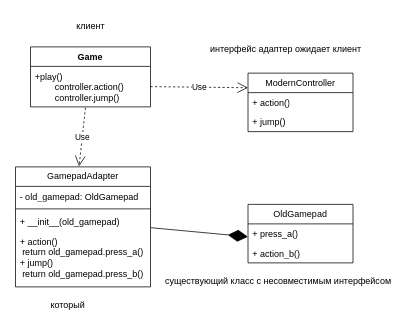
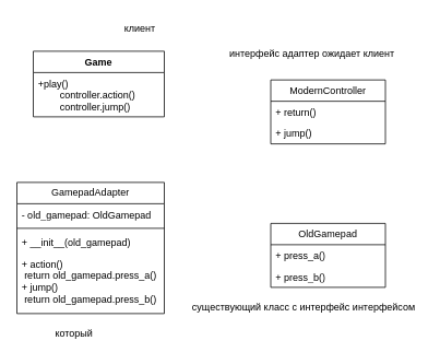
  <mxCell id="0" />
  <mxCell id="1" parent="0" />
  <mxCell id="2" value="OldGamepad" style="swimlane;fontStyle=0;childLayout=stackLayout;horizontal=1;startSize=26;fillColor=none;horizontalStack=0;resizeParent=1;resizeParentMax=0;resizeLast=0;collapsible=1;marginBottom=0;whiteSpace=wrap;html=1;" vertex="1" parent="1"><mxGeometry x="330" y="272" width="140" height="78" as="geometry" /></mxCell>
  <mxCell id="3" value="+ press_a()" style="text;strokeColor=none;fillColor=none;align=left;verticalAlign=top;spacingLeft=4;spacingRight=4;overflow=hidden;rotatable=0;points=[[0,0.5],[1,0.5]];portConstraint=eastwest;whiteSpace=wrap;html=1;" vertex="1" parent="2"><mxGeometry y="26" width="140" height="26" as="geometry" /></mxCell>
- <mxCell id="4" value="+ action_b()" style="text;strokeColor=none;fillColor=none;align=left;verticalAlign=top;spacingLeft=4;spacingRight=4;overflow=hidden;rotatable=0;points=[[0,0.5],[1,0.5]];portConstraint=eastwest;whiteSpace=wrap;html=1;" vertex="1" parent="2"><mxGeometry y="52" width="140" height="26" as="geometry" /></mxCell>
+ <mxCell id="4" value="+ press_b()" style="text;strokeColor=none;fillColor=none;align=left;verticalAlign=top;spacingLeft=4;spacingRight=4;overflow=hidden;rotatable=0;points=[[0,0.5],[1,0.5]];portConstraint=eastwest;whiteSpace=wrap;html=1;" vertex="1" parent="2"><mxGeometry y="52" width="140" height="26" as="geometry" /></mxCell>
  <mxCell id="5" value="ModernController" style="swimlane;fontStyle=0;childLayout=stackLayout;horizontal=1;startSize=26;fillColor=none;horizontalStack=0;resizeParent=1;resizeParentMax=0;resizeLast=0;collapsible=1;marginBottom=0;whiteSpace=wrap;html=1;" vertex="1" parent="1"><mxGeometry x="330" y="97" width="140" height="78" as="geometry" /></mxCell>
- <mxCell id="6" value="+ action()" style="text;strokeColor=none;fillColor=none;align=left;verticalAlign=top;spacingLeft=4;spacingRight=4;overflow=hidden;rotatable=0;points=[[0,0.5],[1,0.5]];portConstraint=eastwest;whiteSpace=wrap;html=1;" vertex="1" parent="5"><mxGeometry y="26" width="140" height="26" as="geometry" /></mxCell>
+ <mxCell id="6" value="+ return()" style="text;strokeColor=none;fillColor=none;align=left;verticalAlign=top;spacingLeft=4;spacingRight=4;overflow=hidden;rotatable=0;points=[[0,0.5],[1,0.5]];portConstraint=eastwest;whiteSpace=wrap;html=1;" vertex="1" parent="5"><mxGeometry y="26" width="140" height="26" as="geometry" /></mxCell>
  <mxCell id="7" value="+ jump()" style="text;strokeColor=none;fillColor=none;align=left;verticalAlign=top;spacingLeft=4;spacingRight=4;overflow=hidden;rotatable=0;points=[[0,0.5],[1,0.5]];portConstraint=eastwest;whiteSpace=wrap;html=1;" vertex="1" parent="5"><mxGeometry y="52" width="140" height="26" as="geometry" /></mxCell>
  <mxCell id="8" value="Game" style="swimlane;fontStyle=1;align=center;verticalAlign=top;childLayout=stackLayout;horizontal=1;startSize=26;horizontalStack=0;resizeParent=1;resizeParentMax=0;resizeLast=0;collapsible=1;marginBottom=0;whiteSpace=wrap;html=1;" vertex="1" parent="1"><mxGeometry x="40" y="62" width="160" height="80" as="geometry" /></mxCell>
  <mxCell id="9" value="&lt;div&gt;+play()&lt;/div&gt;&lt;div&gt;&lt;span style=&quot;white-space: pre;&quot;&gt;&#09;&lt;/span&gt;controller.action()&lt;/div&gt;&lt;div&gt;&lt;span style=&quot;white-space: pre;&quot;&gt;&#09;&lt;/span&gt;controller.jump()&lt;/div&gt;&lt;div&gt;&lt;br&gt;&lt;/div&gt;" style="text;strokeColor=none;fillColor=none;align=left;verticalAlign=top;spacingLeft=4;spacingRight=4;overflow=hidden;rotatable=0;points=[[0,0.5],[1,0.5]];portConstraint=eastwest;whiteSpace=wrap;html=1;" vertex="1" parent="8"><mxGeometry y="26" width="160" height="54" as="geometry" /></mxCell>
  <mxCell id="10" value="GamepadAdapter" style="swimlane;fontStyle=0;childLayout=stackLayout;horizontal=1;startSize=26;fillColor=none;horizontalStack=0;resizeParent=1;resizeParentMax=0;resizeLast=0;collapsible=1;marginBottom=0;whiteSpace=wrap;html=1;" vertex="1" parent="1"><mxGeometry x="20" y="222" width="180" height="160" as="geometry" /></mxCell>
  <mxCell id="11" value="- old_gamepad: OldGamepad" style="text;strokeColor=none;fillColor=none;align=left;verticalAlign=top;spacingLeft=4;spacingRight=4;overflow=hidden;rotatable=0;points=[[0,0.5],[1,0.5]];portConstraint=eastwest;whiteSpace=wrap;html=1;" vertex="1" parent="10"><mxGeometry y="26" width="180" height="26" as="geometry" /></mxCell>
  <mxCell id="12" value="" style="line;strokeWidth=1;fillColor=none;align=left;verticalAlign=middle;spacingTop=-1;spacingLeft=3;spacingRight=3;rotatable=0;labelPosition=right;points=[];portConstraint=eastwest;strokeColor=inherit;" vertex="1" parent="10"><mxGeometry y="52" width="180" height="8" as="geometry" /></mxCell>
  <mxCell id="13" value="+ __init__(old_gamepad)" style="text;strokeColor=none;fillColor=none;align=left;verticalAlign=top;spacingLeft=4;spacingRight=4;overflow=hidden;rotatable=0;points=[[0,0.5],[1,0.5]];portConstraint=eastwest;whiteSpace=wrap;html=1;" vertex="1" parent="10"><mxGeometry y="60" width="180" height="26" as="geometry" /></mxCell>
  <mxCell id="14" value="&lt;div&gt;+ action()&lt;/div&gt;&lt;div&gt;&amp;nbsp;return old_gamepad.press_a()&lt;br&gt;&lt;div&gt;+ jump()&lt;/div&gt;&lt;div&gt;&amp;nbsp;return old_gamepad.press_b()&lt;/div&gt;&lt;div&gt;&lt;br&gt;&lt;/div&gt;&lt;/div&gt;" style="text;strokeColor=none;fillColor=none;align=left;verticalAlign=top;spacingLeft=4;spacingRight=4;overflow=hidden;rotatable=0;points=[[0,0.5],[1,0.5]];portConstraint=eastwest;whiteSpace=wrap;html=1;" vertex="1" parent="10"><mxGeometry y="86" width="180" height="74" as="geometry" /></mxCell>
- <mxCell id="15" value="Use" style="endArrow=open;endSize=12;dashed=1;html=1;rounded=0;exitX=0.458;exitY=1.021;exitDx=0;exitDy=0;exitPerimeter=0;entryX=0.471;entryY=-0.004;entryDx=0;entryDy=0;entryPerimeter=0;" edge="1" parent="1" source="9" target="10"><mxGeometry width="160" relative="1" as="geometry"><mxPoint x="160" y="182" as="sourcePoint" /><mxPoint x="320" y="182" as="targetPoint" /></mxGeometry></mxCell>
- <mxCell id="16" value="Use" style="endArrow=open;endSize=12;dashed=1;html=1;rounded=0;exitX=1;exitY=0.5;exitDx=0;exitDy=0;entryX=0;entryY=0.25;entryDx=0;entryDy=0;" edge="1" parent="1" source="9" target="5"><mxGeometry width="160" relative="1" as="geometry"><mxPoint x="238" y="102" as="sourcePoint" /><mxPoint x="230" y="180" as="targetPoint" /></mxGeometry></mxCell>
- <mxCell id="17" value="" style="endArrow=diamondThin;endFill=1;endSize=24;html=1;rounded=0;exitX=1.004;exitY=0.813;exitDx=0;exitDy=0;exitPerimeter=0;entryX=-0.001;entryY=0.659;entryDx=0;entryDy=0;entryPerimeter=0;" edge="1" parent="1" source="13" target="3"><mxGeometry width="160" relative="1" as="geometry"><mxPoint x="210" y="232" as="sourcePoint" /><mxPoint x="400" y="202" as="targetPoint" /></mxGeometry></mxCell>
  <mxCell id="18" value="который" style="text;html=1;align=center;verticalAlign=middle;whiteSpace=wrap;rounded=0;" vertex="1" parent="1"><mxGeometry x="60" y="392" width="60" height="30" as="geometry" /></mxCell>
- <mxCell id="19" value="существующий класс с несовместимым интерфейсом" style="text;html=1;align=center;verticalAlign=middle;resizable=0;points=[];autosize=1;strokeColor=none;fillColor=none;" vertex="1" parent="1"><mxGeometry x="225" y="360" width="290" height="30" as="geometry" /></mxCell>
- <mxCell id="20" value="клиент" style="text;html=1;align=center;verticalAlign=middle;resizable=0;points=[];autosize=1;strokeColor=none;fillColor=none;" vertex="1" parent="1"><mxGeometry x="90" y="20" width="60" height="30" as="geometry" /></mxCell>
+ <mxCell id="19" value="существующий класс с интерфейс интерфейсом" style="text;html=1;align=center;verticalAlign=middle;resizable=0;points=[];autosize=1;strokeColor=none;fillColor=none;" vertex="1" parent="1"><mxGeometry x="225" y="360" width="290" height="30" as="geometry" /></mxCell>
+ <mxCell id="20" value="клиент" style="text;html=1;align=center;verticalAlign=middle;resizable=0;points=[];autosize=1;strokeColor=none;fillColor=none;" vertex="1" parent="1"><mxGeometry x="140" y="20" width="60" height="30" as="geometry" /></mxCell>
  <mxCell id="21" value="интерфейс адаптер ожидает клиент" style="text;html=1;align=center;verticalAlign=middle;resizable=0;points=[];autosize=1;strokeColor=none;fillColor=none;" vertex="1" parent="1"><mxGeometry x="280" y="50" width="200" height="30" as="geometry" /></mxCell>
